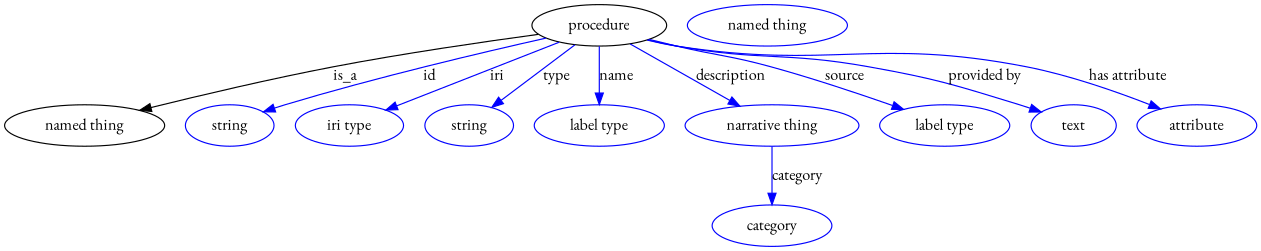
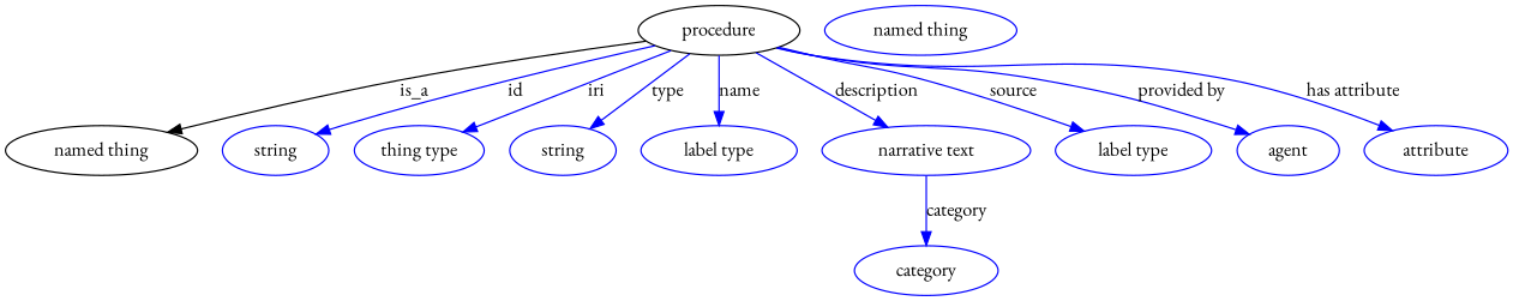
  digraph {
    fontname="EB Garamond"
    node [fontname="EB Garamond" color=blue]
    edge [fontname="EB Garamond" color=blue style=solid]
    n1 [height=0.5 label=procedure width=1.6249 color=""]
    "named thing" [height=0.5 width=1.9318 color=""]
    n3 [height=0.5 label=string width=1.0652]
-   n4 [height=0.5 label="iri type" width=1.2277]
+   n4 [height=0.5 label="thing type" width=1.2277]
    n5 [height=0.5 label=string width=1.0652]
    n6 [height=0.5 label="label type" width=1.5707]
-   n7 [height=0.5 label="narrative thing" width=2.0943]
+   n7 [height=0.5 label="narrative text" width=2.0943]
    n8 [height=0.5 label="label type" width=1.5707]
-   n9 [height=0.5 label=text width=1.0291]
+   n9 [height=0.5 label=agent width=1.0291]
    n10 [height=0.5 label=attribute width=1.4443]
    category [height=0.5 width=1.4443]
    n12 [height=0.5 label="named thing" width=1.9318]
    n1 -> "named thing" [label=is_a color="" style=""]
    n1 -> n3 [label=id]
    n1 -> n4 [label=iri]
    n1 -> n5 [label=type]
    n1 -> n6 [label=name]
    n1 -> n7 [label=description]
    n1 -> n8 [label=source]
    n1 -> n9 [label="provided by"]
    n1 -> n10 [label="has attribute"]
    n7 -> category [label=category]
  }
